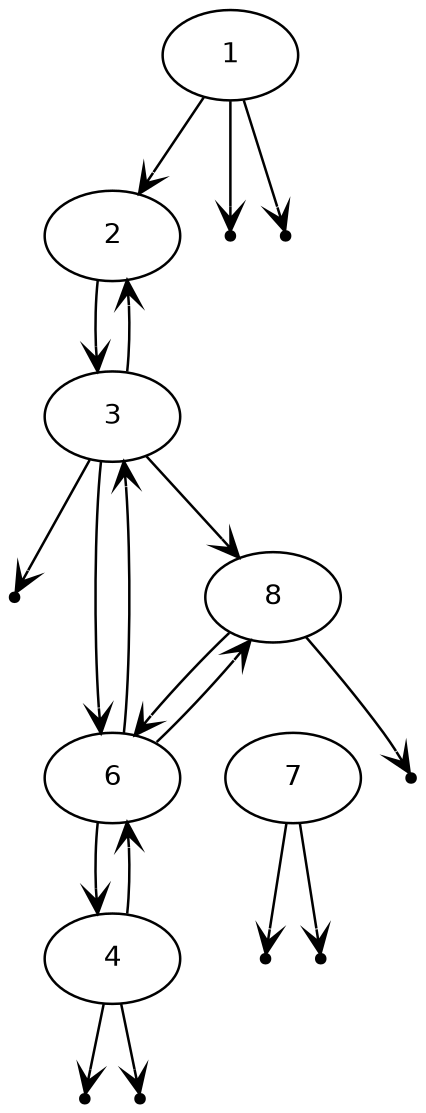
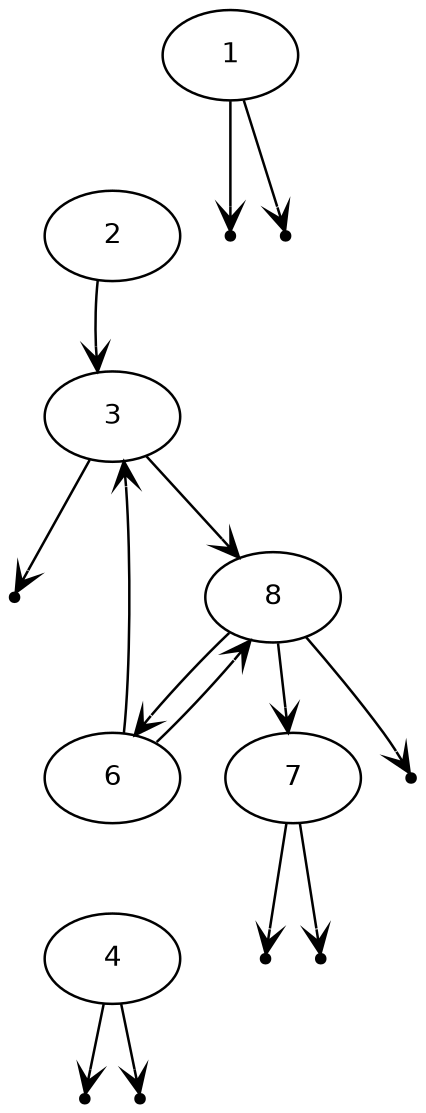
  digraph {
    node [fontname=Helvetica fontsize=11 shape=point]
    edge [arrowhead=vee]
    2 [shape=""]
    3 [shape=""]
    1 [shape=""]
    null1
    null2
    null3
    6 [shape=""]
    8 [shape=""]
    4 [shape=""]
    null4
    null5
    7 [shape=""]
    null6
    null7
    null8
    2 -> 3
-   3 -> 2
    3 -> null3
-   3 -> 6
    3 -> 8
-   1 -> 2
    1 -> null1
    1 -> null2
    6 -> 3
    6 -> 8
-   6 -> 4
    8 -> 6
+   8 -> 7
    8 -> null6
-   4 -> 6
    4 -> null4
    4 -> null5
    7 -> null7
    7 -> null8
  }
